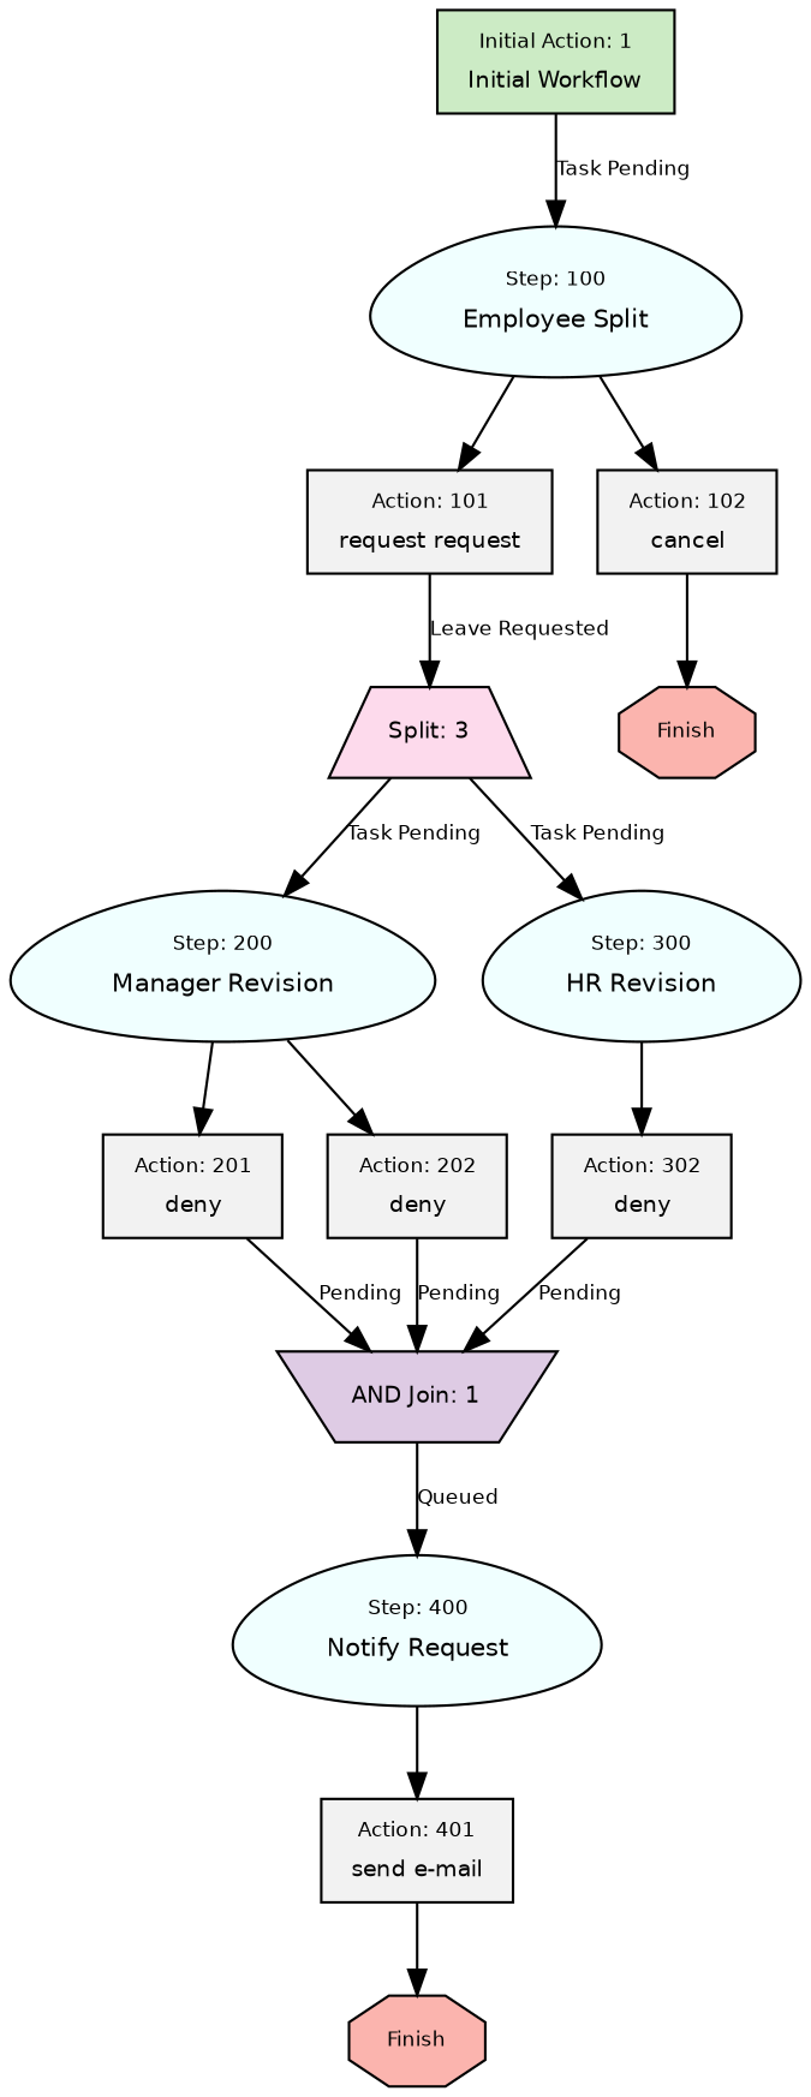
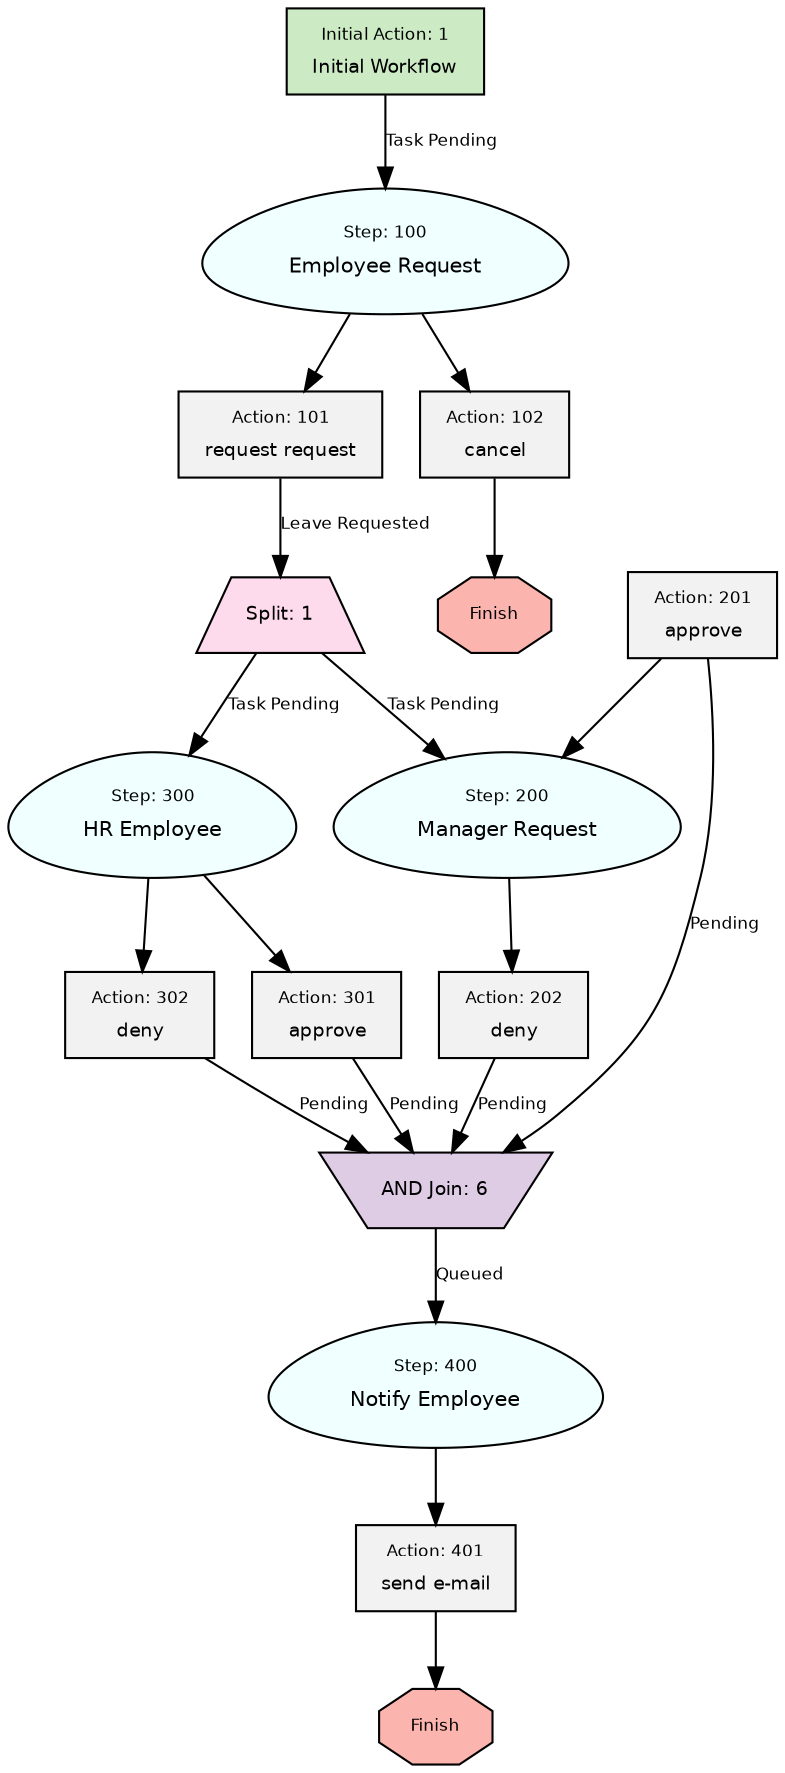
  digraph {
    fontname="DejaVu Sans"
    node [color=black fillcolor="#f2f2f2" fontcolor=black fontname="DejaVu Sans" fontsize=9 shape=box style=filled]
    edge [arrowtype=normal fontname="DejaVu Sans" fontsize=8]
    n1 [fillcolor="#ccebc5" label=<<table border='0'><tr><td><font point-size='8.0'>Initial Action: 1</font></td></tr><tr><td>Initial Workflow</td></tr></table>>]
-   n2 [fillcolor="#f0ffff" fontsize=10 label=<<table border='0'><tr><td><font point-size='8.0'>Step: 100</font></td></tr><tr><td>Employee Split</td></tr></table>> shape=egg]
+   n2 [fillcolor="#f0ffff" fontsize=10 label=<<table border='0'><tr><td><font point-size='8.0'>Step: 100</font></td></tr><tr><td>Employee Request</td></tr></table>> shape=egg]
    n3 [label=<<table border='0'><tr><td><font point-size='8.0'>Action: 101</font></td></tr><tr><td>request request</td></tr></table>>]
    n4 [label=<<table border='0'><tr><td><font point-size='8.0'>Action: 102</font></td></tr><tr><td>cancel</td></tr></table>>]
-   n5 [fillcolor="#fddaec" label="Split: 3" shape=trapezium]
+   n5 [fillcolor="#fddaec" label="Split: 1" shape=trapezium]
    n6 [fillcolor="#fbb4ae" fontsize=8 label=Finish shape=octagon]
-   n7 [fillcolor="#f0ffff" fontsize=10 label=<<table border='0'><tr><td><font point-size='8.0'>Step: 200</font></td></tr><tr><td>Manager Revision</td></tr></table>> shape=egg]
-   n8 [fillcolor="#f0ffff" fontsize=10 label=<<table border='0'><tr><td><font point-size='8.0'>Step: 300</font></td></tr><tr><td>HR Revision</td></tr></table>> shape=egg]
-   n9 [label=<<table border='0'><tr><td><font point-size='8.0'>Action: 201</font></td></tr><tr><td>deny</td></tr></table>>]
+   n7 [fillcolor="#f0ffff" fontsize=10 label=<<table border='0'><tr><td><font point-size='8.0'>Step: 200</font></td></tr><tr><td>Manager Request</td></tr></table>> shape=egg]
+   n8 [fillcolor="#f0ffff" fontsize=10 label=<<table border='0'><tr><td><font point-size='8.0'>Step: 300</font></td></tr><tr><td>HR Employee</td></tr></table>> shape=egg]
+   n9 [label=<<table border='0'><tr><td><font point-size='8.0'>Action: 201</font></td></tr><tr><td>approve</td></tr></table>>]
    n10 [label=<<table border='0'><tr><td><font point-size='8.0'>Action: 202</font></td></tr><tr><td>deny</td></tr></table>>]
-   n11 [fillcolor="#decbe4" label="AND Join: 1" shape=invtrapezium]
-   n12 [fillcolor="#f0ffff" fontsize=10 label=<<table border='0'><tr><td><font point-size='8.0'>Step: 400</font></td></tr><tr><td>Notify Request</td></tr></table>> shape=egg]
+   n11 [fillcolor="#decbe4" label="AND Join: 6" shape=invtrapezium]
+   n12 [fillcolor="#f0ffff" fontsize=10 label=<<table border='0'><tr><td><font point-size='8.0'>Step: 400</font></td></tr><tr><td>Notify Employee</td></tr></table>> shape=egg]
+   n13 [label=<<table border='0'><tr><td><font point-size='8.0'>Action: 301</font></td></tr><tr><td>approve</td></tr></table>>]
    n14 [label=<<table border='0'><tr><td><font point-size='8.0'>Action: 302</font></td></tr><tr><td>deny</td></tr></table>>]
    n15 [label=<<table border='0'><tr><td><font point-size='8.0'>Action: 401</font></td></tr><tr><td>send e-mail</td></tr></table>>]
    n16 [fillcolor="#fbb4ae" fontsize=8 label=Finish shape=octagon]
    n1 -> n2 [label="Task Pending"]
    n2 -> n3
    n2 -> n4
    n3 -> n5 [label="Leave Requested"]
    n4 -> n6
    n5 -> n7 [label="Task Pending"]
    n5 -> n8 [label="Task Pending"]
-   n7 -> n9
+   n9 -> n7
    n7 -> n10
+   n8 -> n13
    n8 -> n14
    n9 -> n11 [label=Pending]
    n10 -> n11 [label=Pending]
    n11 -> n12 [label=Queued]
    n12 -> n15
+   n13 -> n11 [label=Pending]
    n14 -> n11 [label=Pending]
    n15 -> n16
  }
